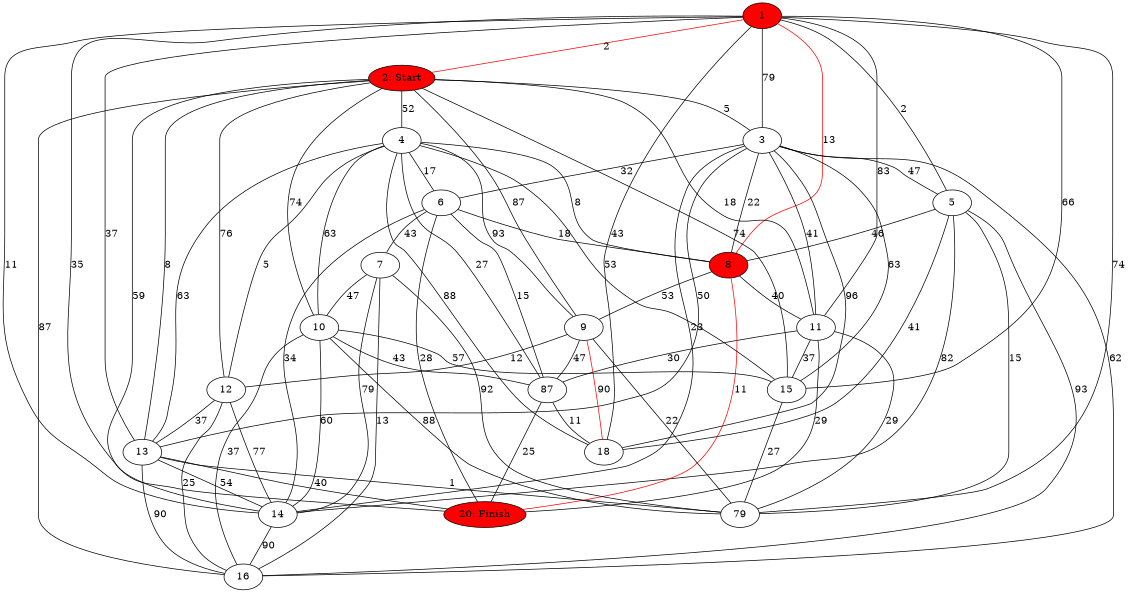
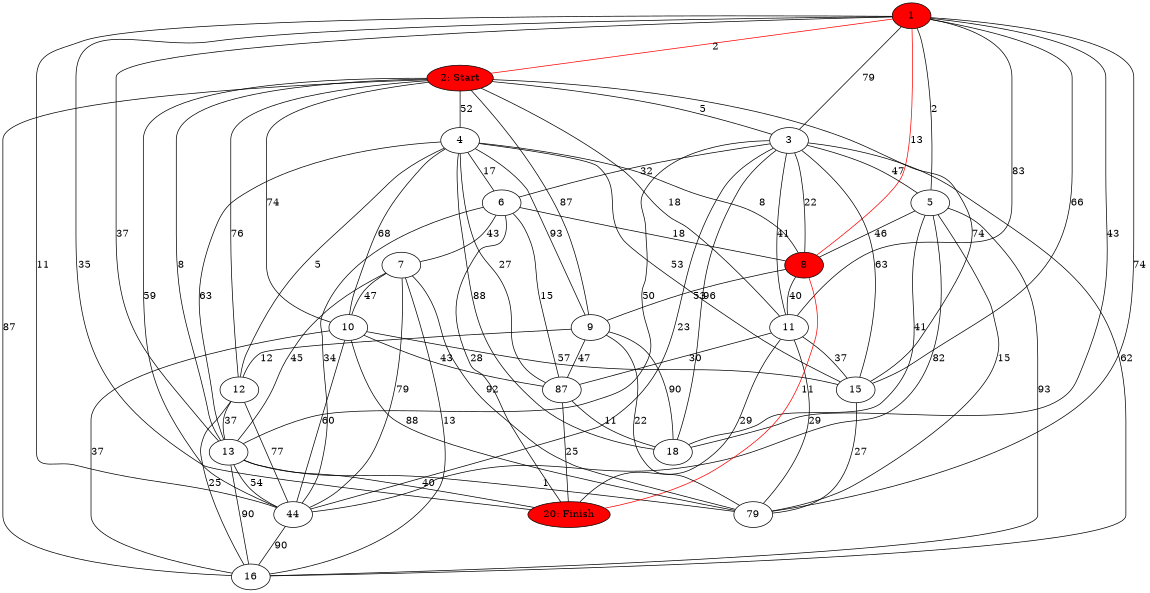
  graph {
    1 [fillcolor=red style=filled]
    n2 [fillcolor=red label="2: Start" style=filled]
    n3 [label=79]
    13
    5
    3
    11
    18
-   14
+   14 [label=44]
    15
    n11 [fillcolor=red label="20: Finish" style=filled]
    8 [fillcolor=red style=filled]
    4
    12
    16
    9
    10
    6
    n19 [label=87]
    7
    1 -- n2 [color=red label=2]
    1 -- n3 [label=74]
    1 -- 13 [label=37]
    1 -- 5 [label=2]
    1 -- 3 [label=79]
    1 -- 11 [label=83]
    1 -- 18 [label=43]
    1 -- 14 [label=11]
    1 -- 15 [label=66]
    1 -- n11 [label=35]
    1 -- 8 [color=red label=13]
    n2 -- 13 [label=8]
    n2 -- 3 [label=5]
    n2 -- 11 [label=18]
    n2 -- 14 [label=59]
    n2 -- 15 [label=74]
    n2 -- 4 [label=52]
    n2 -- 12 [label=76]
    n2 -- 16 [label=87]
    n2 -- 9 [label=87]
    n2 -- 10 [label=74]
    13 -- n3 [label=1]
    13 -- 14 [label=54]
    13 -- n11 [label=40]
    13 -- 16 [label=90]
    5 -- n3 [label=15]
    5 -- 18 [label=41]
    5 -- 14 [label=82]
    5 -- 8 [label=46]
    5 -- 16 [label=93]
    3 -- 13 [label=50]
    3 -- 5 [label=47]
    3 -- 11 [label=41]
    3 -- 18 [label=96]
    3 -- 14 [label=23]
    3 -- 15 [label=63]
    3 -- 8 [label=22]
    3 -- 16 [label=62]
    3 -- 6 [label=32]
    11 -- n3 [label=29]
    11 -- 15 [label=37]
    11 -- n11 [label=29]
    11 -- n19 [label=30]
    14 -- 16 [label=90]
    15 -- n3 [label=27]
    8 -- 11 [label=40]
    8 -- n11 [color=red label=11]
    8 -- 9 [label=53]
    4 -- 13 [label=63]
    4 -- 18 [label=88]
    4 -- 15 [label=53]
    4 -- 8 [label=8]
    4 -- 12 [label=5]
    4 -- 9 [label=93]
-   4 -- 10 [label=63]
+   4 -- 10 [label=68]
    4 -- 6 [label=17]
    4 -- n19 [label=27]
    12 -- 13 [label=37]
    12 -- 14 [label=77]
    12 -- 16 [label=25]
    9 -- n3 [label=22]
-   9 -- 18 [label=90 color=red]
+   9 -- 18 [label=90]
    9 -- 12 [label=12]
    9 -- n19 [label=47]
    10 -- n3 [label=88]
    10 -- 14 [label=60]
    10 -- 15 [label=57]
    10 -- 16 [label=37]
    10 -- n19 [label=43]
    6 -- 14 [label=34]
    6 -- n11 [label=28]
    6 -- 8 [label=18]
    6 -- n19 [label=15]
    6 -- 7 [label=43]
    n19 -- 18 [label=11]
    n19 -- n11 [label=25]
    7 -- n3 [label=92]
+   7 -- 13 [label=45]
    7 -- 14 [label=79]
    7 -- 16 [label=13]
    7 -- 10 [label=47]
  }
